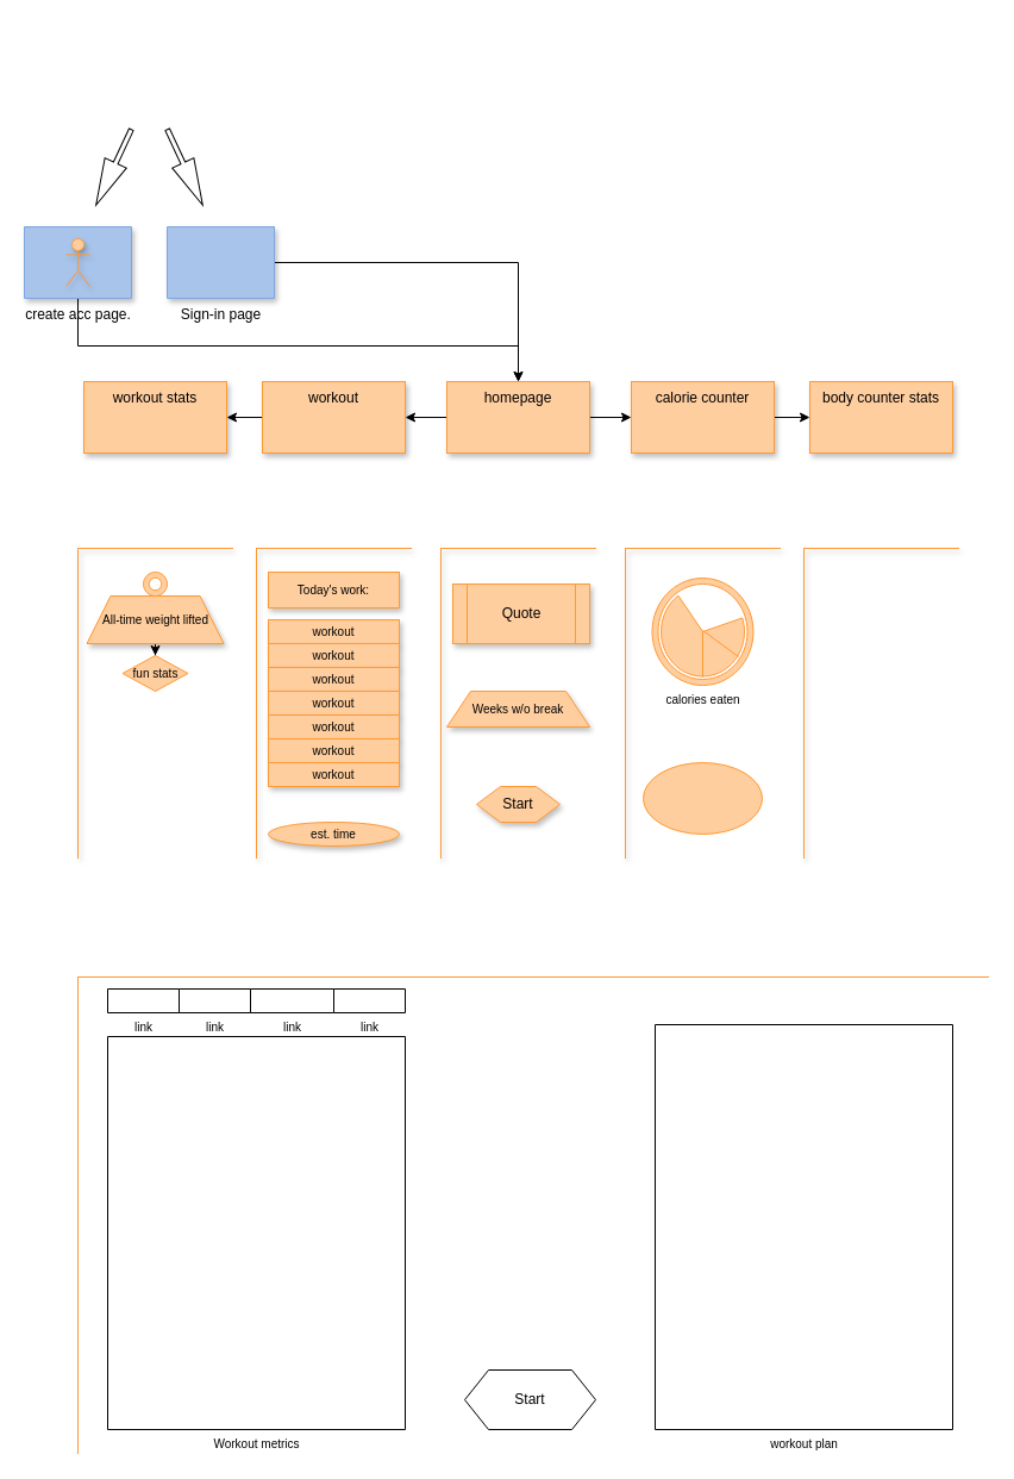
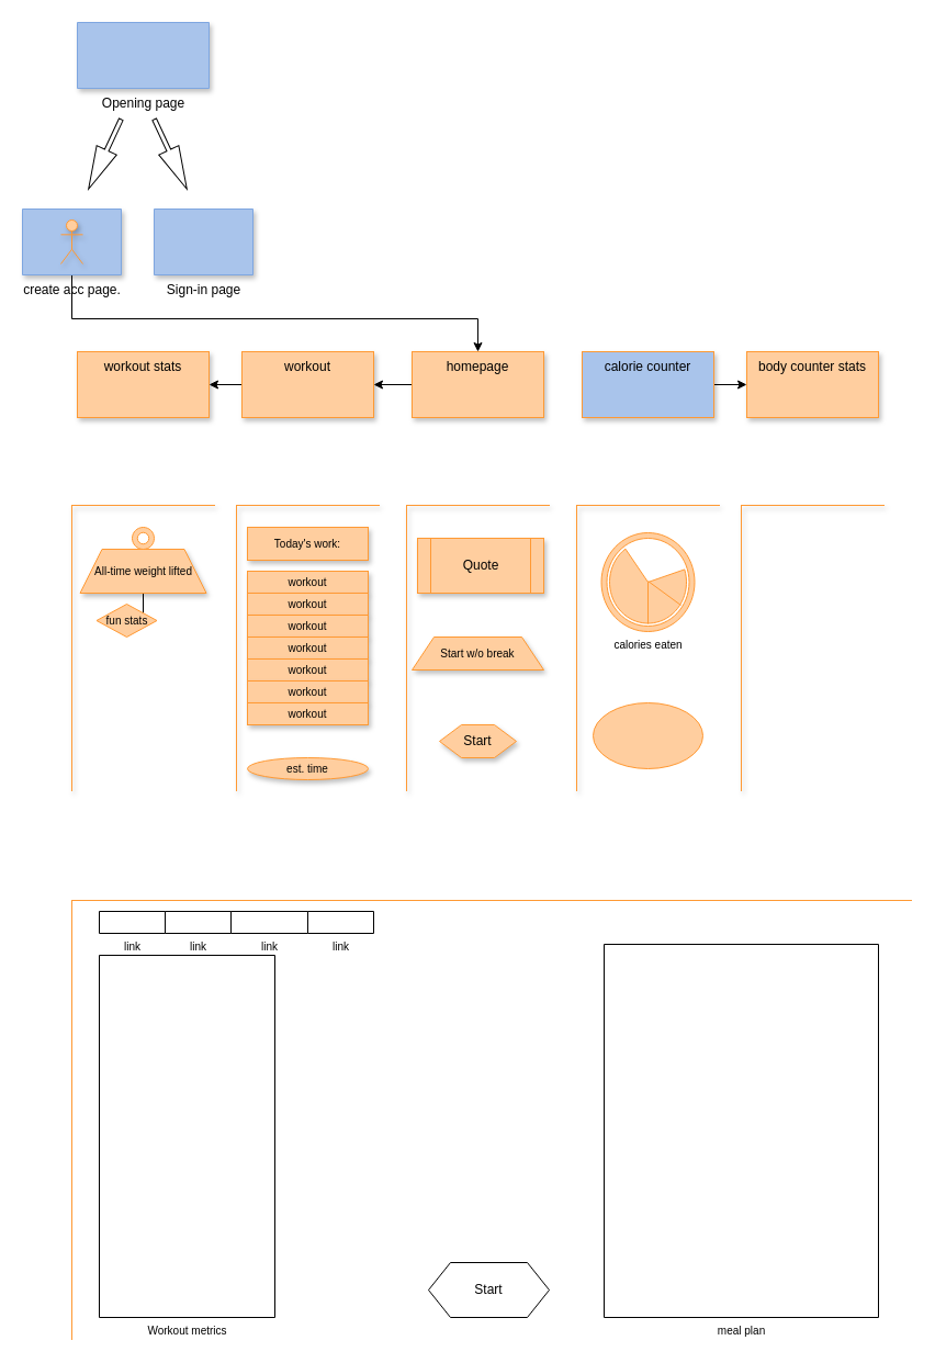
  <mxCell id="0" />
  <mxCell id="1" parent="0" />
+ <mxCell id="2" value="Opening page" style="verticalLabelPosition=bottom;verticalAlign=top;html=1;shape=mxgraph.basic.rect;fillColor2=none;strokeWidth=1;size=20;indent=5;shadow=1;strokeColor=#7EA6E0;fillColor=#A9C4EB;" vertex="1" parent="1"><mxGeometry x="70" y="20" width="120" height="60" as="geometry" /></mxCell>
  <mxCell id="3" value="" style="html=1;shadow=0;dashed=0;align=center;verticalAlign=middle;shape=mxgraph.arrows2.arrow;dy=0.8;dx=39;notch=0;rotation=115;" vertex="1" parent="1"><mxGeometry x="60" y="130" width="70" height="20" as="geometry" /></mxCell>
  <mxCell id="4" value="" style="html=1;shadow=0;dashed=0;align=center;verticalAlign=middle;shape=mxgraph.arrows2.arrow;dy=0.8;dx=39;notch=0;rotation=65;" vertex="1" parent="1"><mxGeometry x="120" y="130" width="70" height="20" as="geometry" /></mxCell>
  <mxCell id="5" style="edgeStyle=orthogonalEdgeStyle;rounded=0;orthogonalLoop=1;jettySize=auto;html=1;entryX=0.5;entryY=0;entryDx=0;entryDy=0;" edge="1" parent="1" source="6" target="12"><mxGeometry relative="1" as="geometry"><mxPoint x="460" y="160" as="targetPoint" /><Array as="points"><mxPoint x="65" y="290" /><mxPoint x="435" y="290" /></Array></mxGeometry></mxCell>
  <mxCell id="6" value="create acc page." style="verticalLabelPosition=bottom;verticalAlign=top;html=1;shape=mxgraph.basic.rect;fillColor2=none;strokeWidth=1;size=20;indent=5;shadow=1;strokeColor=#7EA6E0;fillColor=#A9C4EB;" vertex="1" parent="1"><mxGeometry y="190" width="90" height="60" as="geometry" x="20" /></mxCell>
- <mxCell id="7" style="edgeStyle=orthogonalEdgeStyle;rounded=0;orthogonalLoop=1;jettySize=auto;html=1;entryX=0.5;entryY=0;entryDx=0;entryDy=0;" edge="1" parent="1" source="8" target="12"><mxGeometry relative="1" as="geometry"><mxPoint x="445" y="110" as="targetPoint" /></mxGeometry></mxCell>
  <mxCell id="8" value="Sign-in page" style="verticalLabelPosition=bottom;verticalAlign=top;html=1;shape=mxgraph.basic.rect;fillColor2=none;strokeWidth=1;size=20;indent=5;shadow=1;strokeColor=#7EA6E0;fillColor=#A9C4EB;" vertex="1" parent="1"><mxGeometry x="140" y="190" width="90" height="60" as="geometry" /></mxCell>
  <mxCell id="9" value="" style="shape=umlActor;verticalLabelPosition=bottom;verticalAlign=top;html=1;outlineConnect=0;shadow=1;strokeColor=#FF9933;fillColor=#FFCE9F;" vertex="1" parent="1"><mxGeometry x="55" y="200" width="20" height="40" as="geometry" /></mxCell>
  <mxCell id="10" value="" style="edgeStyle=orthogonalEdgeStyle;rounded=0;orthogonalLoop=1;jettySize=auto;html=1;" edge="1" parent="1" source="12" target="14"><mxGeometry relative="1" as="geometry" /></mxCell>
- <mxCell id="11" value="" style="edgeStyle=orthogonalEdgeStyle;rounded=0;orthogonalLoop=1;jettySize=auto;html=1;" edge="1" parent="1" source="12" target="16"><mxGeometry relative="1" as="geometry" /></mxCell>
  <mxCell id="12" value="homepage" style="whiteSpace=wrap;html=1;verticalAlign=top;fillColor=#FFCE9F;strokeColor=#FF9933;strokeWidth=1;shadow=1;" vertex="1" parent="1"><mxGeometry x="375" y="320" width="120" height="60" as="geometry" /></mxCell>
  <mxCell id="13" value="" style="edgeStyle=orthogonalEdgeStyle;rounded=0;orthogonalLoop=1;jettySize=auto;html=1;" edge="1" parent="1" source="14" target="18"><mxGeometry relative="1" as="geometry" /></mxCell>
  <mxCell id="14" value="workout" style="whiteSpace=wrap;html=1;verticalAlign=top;fillColor=#FFCE9F;strokeColor=#FF9933;strokeWidth=1;shadow=1;" vertex="1" parent="1"><mxGeometry x="220" y="320" width="120" height="60" as="geometry" /></mxCell>
  <mxCell id="15" value="" style="edgeStyle=orthogonalEdgeStyle;rounded=0;orthogonalLoop=1;jettySize=auto;html=1;" edge="1" parent="1" source="16" target="17"><mxGeometry relative="1" as="geometry" /></mxCell>
- <mxCell id="16" value="calorie counter" style="whiteSpace=wrap;html=1;verticalAlign=top;fillColor=#FFCE9F;strokeColor=#FF9933;strokeWidth=1;shadow=1;" vertex="1" parent="1"><mxGeometry x="530" y="320" width="120" height="60" as="geometry" /></mxCell>
+ <mxCell id="16" value="calorie counter" style="whiteSpace=wrap;html=1;verticalAlign=top;fillColor=#a9c4eb;strokeColor=#FF9933;strokeWidth=1;shadow=1;" vertex="1" parent="1"><mxGeometry x="530" y="320" width="120" height="60" as="geometry" /></mxCell>
  <mxCell id="17" value="body counter stats" style="whiteSpace=wrap;html=1;verticalAlign=top;fillColor=#FFCE9F;strokeColor=#FF9933;strokeWidth=1;shadow=1;" vertex="1" parent="1"><mxGeometry x="680" y="320" width="120" height="60" as="geometry" /></mxCell>
  <mxCell id="18" value="workout stats" style="whiteSpace=wrap;html=1;verticalAlign=top;fillColor=#FFCE9F;strokeColor=#FF9933;strokeWidth=1;shadow=1;" vertex="1" parent="1"><mxGeometry x="70" y="320" width="120" height="60" as="geometry" /></mxCell>
  <mxCell id="19" value="" style="shape=partialRectangle;whiteSpace=wrap;html=1;bottom=0;right=0;fillColor=none;shadow=1;strokeColor=#FF9933;" vertex="1" parent="1"><mxGeometry x="370" y="460" width="130" height="260" as="geometry" /></mxCell>
  <mxCell id="20" value="" style="shape=partialRectangle;whiteSpace=wrap;html=1;bottom=0;right=0;fillColor=none;shadow=1;strokeColor=#FF9933;" vertex="1" parent="1"><mxGeometry x="525" y="460" width="130" height="260" as="geometry" /></mxCell>
  <mxCell id="21" value="" style="shape=partialRectangle;whiteSpace=wrap;html=1;bottom=0;right=0;fillColor=none;shadow=1;strokeColor=#FF9933;" vertex="1" parent="1"><mxGeometry x="675" y="460" width="130" height="260" as="geometry" /></mxCell>
  <mxCell id="22" value="" style="shape=partialRectangle;whiteSpace=wrap;html=1;bottom=0;right=0;fillColor=none;shadow=1;strokeColor=#FF9933;" vertex="1" parent="1"><mxGeometry x="215" y="460" width="130" height="260" as="geometry" /></mxCell>
  <mxCell id="23" value="" style="shape=partialRectangle;whiteSpace=wrap;html=1;bottom=0;right=0;fillColor=none;shadow=1;strokeColor=#FF9933;" vertex="1" parent="1"><mxGeometry x="65" y="460" width="130" height="260" as="geometry" /></mxCell>
  <mxCell id="24" value="Start" style="shape=hexagon;perimeter=hexagonPerimeter2;whiteSpace=wrap;html=1;fixedSize=1;shadow=1;strokeColor=#FF9933;fillColor=#FFCE9F;" vertex="1" parent="1"><mxGeometry x="400" y="660" width="70" height="30" as="geometry" /></mxCell>
  <mxCell id="25" value="Quote" style="shape=process;whiteSpace=wrap;html=1;backgroundOutline=1;shadow=1;strokeColor=#FF9933;fillColor=#FFCE9F;" vertex="1" parent="1"><mxGeometry x="380" y="490" width="115" height="50" as="geometry" /></mxCell>
- <mxCell id="26" value="&lt;font style=&quot;font-size: 10px&quot;&gt;Weeks w/o break&lt;/font&gt;" style="shape=trapezoid;perimeter=trapezoidPerimeter;whiteSpace=wrap;html=1;fixedSize=1;shadow=1;strokeColor=#FF9933;fillColor=#FFCE9F;" vertex="1" parent="1"><mxGeometry x="375" y="580" width="120" height="30" as="geometry" /></mxCell>
+ <mxCell id="26" value="&lt;font style=&quot;font-size: 10px&quot;&gt;Start w/o break&lt;/font&gt;" style="shape=trapezoid;perimeter=trapezoidPerimeter;whiteSpace=wrap;html=1;fixedSize=1;shadow=1;strokeColor=#FF9933;fillColor=#FFCE9F;" vertex="1" parent="1"><mxGeometry x="375" y="580" width="120" height="30" as="geometry" /></mxCell>
  <mxCell id="27" value="Today's work:" style="rounded=0;whiteSpace=wrap;html=1;shadow=1;fontSize=10;strokeColor=#FF9933;fillColor=#FFCE9F;" vertex="1" parent="1"><mxGeometry x="225" y="480" width="110" height="30" as="geometry" /></mxCell>
  <mxCell id="28" value="workout" style="rounded=0;whiteSpace=wrap;html=1;shadow=1;fontSize=10;strokeColor=#FF9933;fillColor=#FFCE9F;" vertex="1" parent="1"><mxGeometry x="225" y="520" width="110" height="20" as="geometry" /></mxCell>
  <mxCell id="29" value="&lt;span&gt;workout&lt;/span&gt;" style="rounded=0;whiteSpace=wrap;html=1;shadow=1;fontSize=10;strokeColor=#FF9933;fillColor=#FFCE9F;" vertex="1" parent="1"><mxGeometry x="225" y="540" width="110" height="20" as="geometry" /></mxCell>
  <mxCell id="30" value="&lt;span&gt;workout&lt;/span&gt;" style="rounded=0;whiteSpace=wrap;html=1;shadow=1;fontSize=10;strokeColor=#FF9933;fillColor=#FFCE9F;" vertex="1" parent="1"><mxGeometry x="225" y="560" width="110" height="20" as="geometry" /></mxCell>
  <mxCell id="31" value="&lt;span&gt;workout&lt;/span&gt;" style="rounded=0;whiteSpace=wrap;html=1;shadow=1;fontSize=10;strokeColor=#FF9933;fillColor=#FFCE9F;" vertex="1" parent="1"><mxGeometry x="225" y="580" width="110" height="20" as="geometry" /></mxCell>
  <mxCell id="32" value="&lt;span&gt;workout&lt;/span&gt;" style="rounded=0;whiteSpace=wrap;html=1;shadow=1;fontSize=10;strokeColor=#FF9933;fillColor=#FFCE9F;" vertex="1" parent="1"><mxGeometry x="225" y="600" width="110" height="20" as="geometry" /></mxCell>
  <mxCell id="33" value="&lt;span&gt;workout&lt;/span&gt;" style="rounded=0;whiteSpace=wrap;html=1;shadow=1;fontSize=10;strokeColor=#FF9933;fillColor=#FFCE9F;" vertex="1" parent="1"><mxGeometry x="225" y="620" width="110" height="20" as="geometry" /></mxCell>
  <mxCell id="34" value="&lt;span&gt;workout&lt;/span&gt;" style="rounded=0;whiteSpace=wrap;html=1;shadow=1;fontSize=10;strokeColor=#FF9933;fillColor=#FFCE9F;" vertex="1" parent="1"><mxGeometry x="225" y="640" width="110" height="20" as="geometry" /></mxCell>
  <mxCell id="35" value="est. time" style="ellipse;whiteSpace=wrap;html=1;shadow=1;fontSize=10;strokeColor=#FF9933;fillColor=#FFCE9F;" vertex="1" parent="1"><mxGeometry x="225" y="690" width="110" height="20" as="geometry" /></mxCell>
  <mxCell id="36" style="edgeStyle=orthogonalEdgeStyle;rounded=0;orthogonalLoop=1;jettySize=auto;html=1;exitX=0.5;exitY=1;exitDx=0;exitDy=0;fontSize=10;" edge="1" parent="1" source="37" target="39"><mxGeometry relative="1" as="geometry" /></mxCell>
  <mxCell id="37" value="All-time weight lifted" style="shape=trapezoid;perimeter=trapezoidPerimeter;whiteSpace=wrap;html=1;fixedSize=1;shadow=1;fontSize=10;strokeColor=#FF9933;fillColor=#FFCE9F;" vertex="1" parent="1"><mxGeometry x="72.5" y="500" width="115" height="40" as="geometry" /></mxCell>
  <mxCell id="38" value="" style="verticalLabelPosition=bottom;verticalAlign=top;html=1;shape=mxgraph.basic.donut;dx=4.76;shadow=0;fontSize=10;strokeColor=#FF9933;fillColor=#FFCE9F;" vertex="1" parent="1"><mxGeometry x="120" y="480" width="20" height="20" as="geometry" /></mxCell>
- <mxCell id="39" value="fun stats" style="rhombus;whiteSpace=wrap;html=1;shadow=0;fontSize=10;strokeColor=#FF9933;fillColor=#FFCE9F;" vertex="1" parent="1"><mxGeometry x="102.5" y="550" width="55" height="30" as="geometry" /></mxCell>
+ <mxCell id="39" value="fun stats" style="rhombus;whiteSpace=wrap;html=1;shadow=0;fontSize=10;strokeColor=#FF9933;fillColor=#FFCE9F;" vertex="1" parent="1"><mxGeometry x="87.5" y="550" width="55" height="30" as="geometry" /></mxCell>
  <mxCell id="40" value="calories eaten" style="verticalLabelPosition=bottom;verticalAlign=top;html=1;shape=mxgraph.basic.donut;dx=5;shadow=0;fontSize=10;strokeColor=#FF9933;fillColor=#FFCE9F;" vertex="1" parent="1"><mxGeometry x="547.5" y="485" width="85" height="90" as="geometry" /></mxCell>
  <mxCell id="41" value="" style="verticalLabelPosition=bottom;verticalAlign=top;html=1;shape=mxgraph.basic.pie;startAngle=0.2;endAngle=0.9;shadow=0;fontSize=10;strokeColor=#FF9933;fillColor=#FFCE9F;" vertex="1" parent="1"><mxGeometry x="555" y="492.5" width="70" height="75" as="geometry" /></mxCell>
  <mxCell id="42" value="" style="endArrow=none;html=1;rounded=0;fontSize=10;entryX=0.5;entryY=0.5;entryDx=0;entryDy=0;entryPerimeter=0;exitX=0.5;exitY=1.007;exitDx=0;exitDy=0;exitPerimeter=0;strokeColor=#FF9933;" edge="1" parent="1" source="41" target="41"><mxGeometry width="50" height="50" relative="1" as="geometry"><mxPoint x="470" y="540" as="sourcePoint" /><mxPoint x="520" y="490" as="targetPoint" /></mxGeometry></mxCell>
  <mxCell id="43" value="" style="endArrow=none;html=1;rounded=0;fontSize=10;entryX=0.929;entryY=0.78;entryDx=0;entryDy=0;entryPerimeter=0;exitX=0.5;exitY=0.487;exitDx=0;exitDy=0;exitPerimeter=0;strokeColor=#FF9933;" edge="1" parent="1" source="41" target="41"><mxGeometry width="50" height="50" relative="1" as="geometry"><mxPoint x="470" y="540" as="sourcePoint" /><mxPoint x="520" y="490" as="targetPoint" /></mxGeometry></mxCell>
  <mxCell id="44" value="" style="ellipse;whiteSpace=wrap;html=1;shadow=0;fontSize=10;strokeColor=#FF9933;fillColor=#FFCE9F;" vertex="1" parent="1"><mxGeometry x="540" y="640" width="100" height="60" as="geometry" /></mxCell>
  <mxCell id="45" value="" style="shape=partialRectangle;whiteSpace=wrap;html=1;bottom=0;right=0;fillColor=none;shadow=0;fontSize=10;strokeColor=#FF9933;" vertex="1" parent="1"><mxGeometry x="65" y="820" width="765" height="400" as="geometry" /></mxCell>
  <mxCell id="46" value="Start" style="shape=hexagon;perimeter=hexagonPerimeter2;whiteSpace=wrap;html=1;fixedSize=1;shadow=0;strokeColor=#000000;fillColor=#FFFFFF;" vertex="1" parent="1"><mxGeometry x="390" y="1150" width="110" height="50" as="geometry" /></mxCell>
- <mxCell id="47" value="Workout metrics" style="verticalLabelPosition=bottom;verticalAlign=top;html=1;shape=mxgraph.basic.rect;fillColor2=none;strokeWidth=1;size=20;indent=5;shadow=0;fontSize=10;fillColor=#FFFFFF;" vertex="1" parent="1"><mxGeometry x="90" y="870" width="250" height="330" as="geometry" /></mxCell>
- <mxCell id="48" value="workout plan" style="verticalLabelPosition=bottom;verticalAlign=top;html=1;shape=mxgraph.basic.rect;fillColor2=none;strokeWidth=1;size=20;indent=5;shadow=0;fontSize=10;fillColor=#FFFFFF;" vertex="1" parent="1"><mxGeometry x="550" y="860" width="250" height="340" as="geometry" /></mxCell>
+ <mxCell id="47" value="Workout metrics" style="verticalLabelPosition=bottom;verticalAlign=top;html=1;shape=mxgraph.basic.rect;fillColor2=none;strokeWidth=1;size=20;indent=5;shadow=0;fontSize=10;fillColor=#FFFFFF;" vertex="1" parent="1"><mxGeometry x="90" y="870" width="160" height="330" as="geometry" /></mxCell>
+ <mxCell id="48" value="meal plan" style="verticalLabelPosition=bottom;verticalAlign=top;html=1;shape=mxgraph.basic.rect;fillColor2=none;strokeWidth=1;size=20;indent=5;shadow=0;fontSize=10;fillColor=#FFFFFF;" vertex="1" parent="1"><mxGeometry x="550" y="860" width="250" height="340" as="geometry" /></mxCell>
  <mxCell id="49" value="link" style="verticalLabelPosition=bottom;verticalAlign=top;html=1;shape=mxgraph.basic.rect;fillColor2=none;strokeWidth=1;size=20;indent=5;shadow=0;fontSize=10;fillColor=#FFFFFF;" vertex="1" parent="1"><mxGeometry x="90" y="830" width="60" height="20" as="geometry" /></mxCell>
  <mxCell id="50" value="link" style="verticalLabelPosition=bottom;verticalAlign=top;html=1;shape=mxgraph.basic.rect;fillColor2=none;strokeWidth=1;size=20;indent=5;shadow=0;fontSize=10;fillColor=#FFFFFF;" vertex="1" parent="1"><mxGeometry x="150" y="830" width="60" height="20" as="geometry" /></mxCell>
  <mxCell id="51" value="link" style="verticalLabelPosition=bottom;verticalAlign=top;html=1;shape=mxgraph.basic.rect;fillColor2=none;strokeWidth=1;size=20;indent=5;shadow=0;fontSize=10;fillColor=#FFFFFF;" vertex="1" parent="1"><mxGeometry x="210" y="830" width="70" height="20" as="geometry" /></mxCell>
  <mxCell id="52" value="link" style="verticalLabelPosition=bottom;verticalAlign=top;html=1;shape=mxgraph.basic.rect;fillColor2=none;strokeWidth=1;size=20;indent=5;shadow=0;fontSize=10;fillColor=#FFFFFF;" vertex="1" parent="1"><mxGeometry x="280" y="830" width="60" height="20" as="geometry" /></mxCell>
